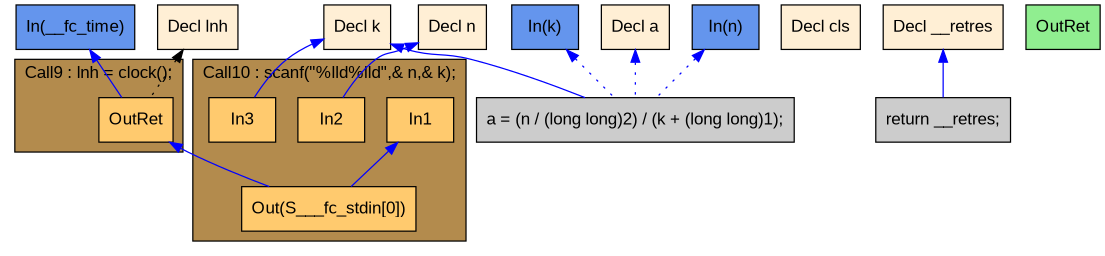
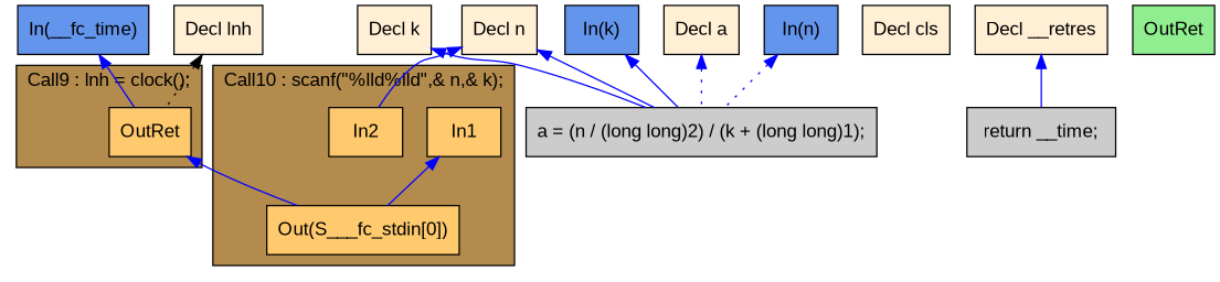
  digraph {
    fontname="Liberation Sans"
    rankdir=TB
    node [fillcolor="#FFEFD5" fontname="Liberation Sans" shape=box style=filled]
    edge [color="#0000FF" dir=back fontname="Liberation Sans"]
    n1 [fillcolor="#FFCA6E" label=In1]
    n2 [fillcolor="#FFCA6E" label=In2]
-   n3 [fillcolor="#FFCA6E" label=In3]
    n4 [fillcolor="#FFCA6E" label="Out(S___fc_stdin[0])"]
    n5 [fillcolor="#FFCA6E" label=OutRet]
    n6 [label="Decl lnh"]
    n7 [label="Decl n"]
    n8 [fillcolor="#CCCCCC" label="a = (n / (long long)2) / (k + (long long)1);"]
    n9 [label="Decl k"]
    n10 [label="Decl a"]
    n11 [label="Decl cls"]
    n12 [label="Decl __retres"]
-   n13 [fillcolor="#CCCCCC" label="return __retres;"]
+   n13 [fillcolor="#CCCCCC" label="return __time;"]
    n14 [fillcolor="#90EE90" label=OutRet]
    n15 [fillcolor="#6495ED" label="In(n)"]
    n16 [fillcolor="#6495ED" label="In(k)"]
    n17 [fillcolor="#6495ED" label="In(__fc_time)"]
    subgraph cluster_1 {
      fillcolor="#B38B4D"
      label="Call10 : scanf(\"%lld%lld\",& n,& k);"
      style=filled
      n1
      n2
-     n3
      n4
    }
    subgraph cluster_2 {
      fillcolor="#B38B4D"
      label="Call9 : lnh = clock();"
      style=filled
      n5
    }
    n1 -> n4
    n5 -> n4
    n6 -> n5 [color="#000000" style=dotted]
    n7 -> n2
-   n9 -> n3
+   n7 -> n8
    n9 -> n8
    n10 -> n8 [style=dotted]
    n12 -> n13
    n15 -> n8 [style=dotted]
-   n16 -> n8 [style=dotted]
+   n16 -> n8
    n17 -> n5
  }
